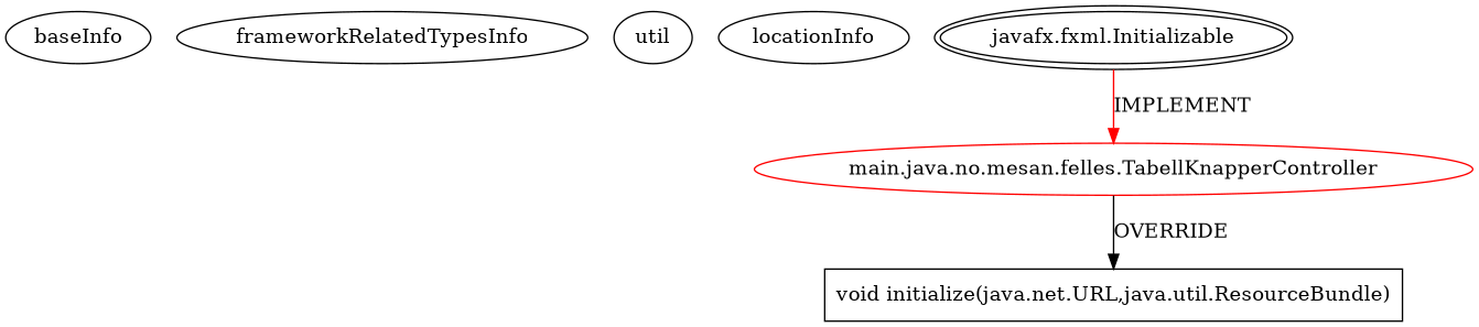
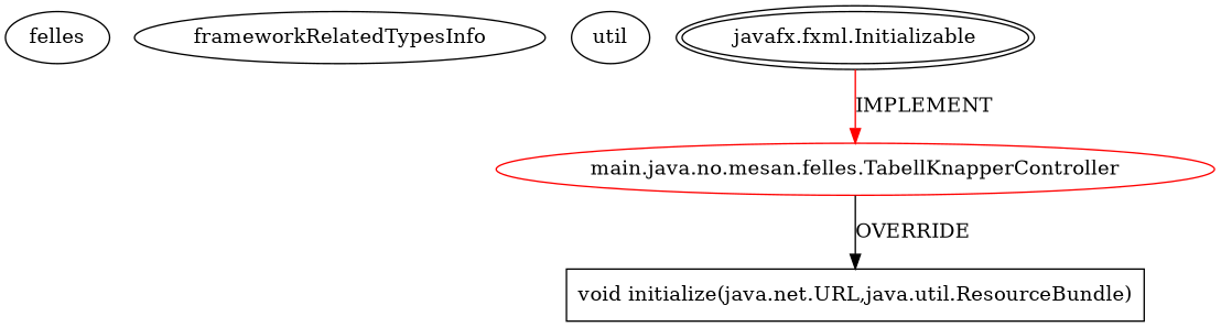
  digraph {
-   baseInfo [category=extension_graph graphId=3601 isAnonymous=false possibleRelation=false]
+   baseInfo [category=extension_graph graphId=3601 isAnonymous=false possibleRelation=false label=felles]
    frameworkRelatedTypesInfo [0="javafx.fxml.Initializable"]
    n3 [label=util]
-   locationInfo [contextSignature=TabellKnapperController filePath="/mesan-javafx-mini/javafx-mini-master/geir/passordvolt/src/main/java/no/mesan/felles/TabellKnapperController.java" graphId=3601 projectName="mesan-javafx-mini"]
    n5 [color=red isFrameworkType=false label="main.java.no.mesan.felles.TabellKnapperController" vertexType=ROOT_CLIENT_CLASS_DECLARATION]
    n6 [isFrameworkType=false label="void initialize(java.net.URL,java.util.ResourceBundle)" shape=box vertexType=OVERRIDING_METHOD_DECLARATION]
    n7 [isFrameworkType=true label="javafx.fxml.Initializable" peripheries=2 vertexType=FRAMEWORK_INTERFACE_TYPE]
    n5 -> n6 [label=OVERRIDE]
    n7 -> n5 [color=red label=IMPLEMENT]
  }
